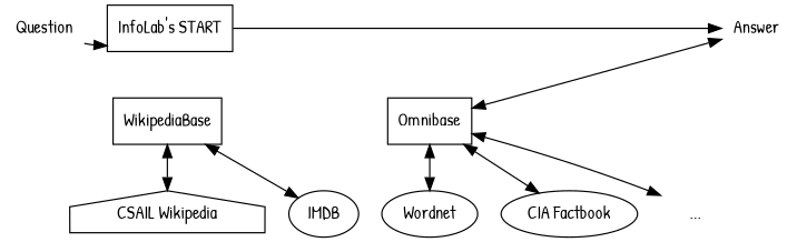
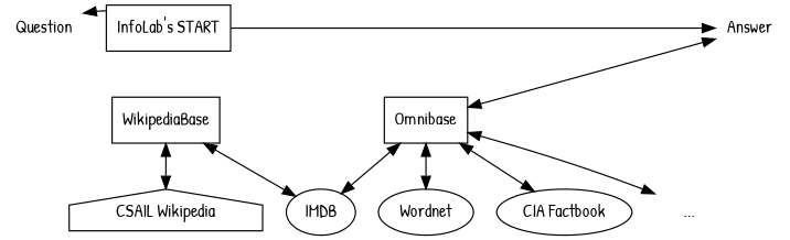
  digraph {
    fontname="Patrick Hand"
    node [fontname="Patrick Hand" group=o shape=point]
    edge [fontname="Patrick Hand" style=invis]
    n1 [group=s label=Question shape=plaintext]
    n2 [group=t label=Answer shape=plaintext]
    n3 [label="InfoLab's START" rank=max shape=box group=""]
    n4 [label=Omnibase shape=box]
    n5 [group=w label=WikipediaBase shape=box]
    ls2 [group=s style=invis]
    lt2 [group=t style=invis]
    n8 [label=IMDB shape=""]
    n9 [label="CIA Factbook" shape=""]
    n10 [label=Wordnet shape=""]
    n11 [label="..." shape=plaintext]
    n12 [group=w label="CSAIL Wikipedia" shape=house]
    ls3 [group=s style=invis]
    lt3 [group=t style=invis]
    subgraph sub_1 {
      rank=same
      n1
      n2
      n3
    }
    subgraph sub_2 {
      rank=same
      n4
      n5
      ls2
      lt2
    }
    subgraph sub_3 {
      rank=same
      n8
      n9
      n10
      n11
      n12
      ls3
      lt3
    }
-   n1 -> n3 [style=""]
+   n3 -> n1 [style=""]
    n1 -> ls2
    n2 -> n4 [dir=both style=""]
    n2 -> lt2
    n3 -> n2 [style=""]
    n4 -> ls2
+   n4 -> n8 [dir=both style=""]
    n4 -> n9 [dir=both style=""]
    n4 -> n10 [dir=both style=""]
    n4 -> n11 [dir=both style=""]
    n5 -> n4
    n5 -> n12 [dir=both style=""]
    ls2 -> n5
    ls2 -> ls3
    lt2 -> lt3
    n8 -> n5 [dir=both style=""]
    n8 -> n10
    n9 -> n11
    n10 -> n9
    n11 -> ls3
    n12 -> n8
    ls3 -> n12
  }
